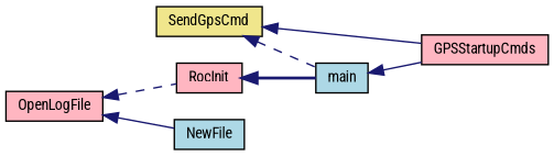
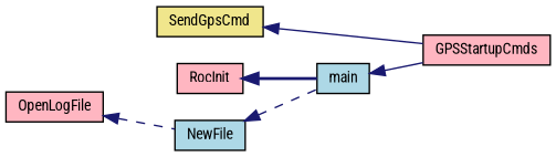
  digraph {
    fontname="Roboto Condensed"
    rankdir=LR
    node [color=black fillcolor=lightpink fontname="Roboto Condensed" fontsize=10 shape=record style=filled]
    edge [color=midnightblue dir=back fontname="Roboto Condensed" fontsize=10 labelfontname=Helvetica labelfontsize=10 style=solid]
    n1 [fillcolor=khaki fontcolor=black height=0.2 label=SendGpsCmd width=0.4]
    n2 [height=0.2 label=GPSStartupCmds width=0.4]
    n3 [height=0.2 label=OpenLogFile width=0.4]
    n4 [height=0.2 label=RocInit width=0.4]
    n5 [fillcolor=lightblue height=0.2 label=NewFile width=0.4]
    n6 [fillcolor=lightblue height=0.2 label=main width=0.4]
    n1 -> n2
-   n3 -> n4 [style=dashed]
-   n3 -> n5
+   n3 -> n5 [style=dashed]
    n4 -> n6 [style=bold]
-   n1 -> n6 [style=dashed]
+   n5 -> n6 [style=dashed]
    n6 -> n2
  }
